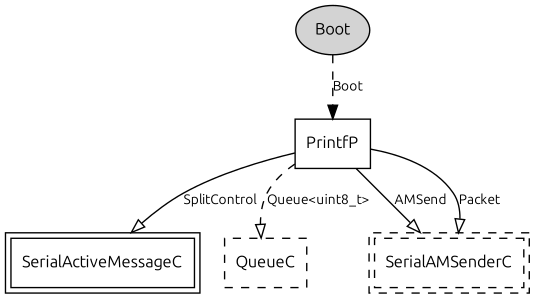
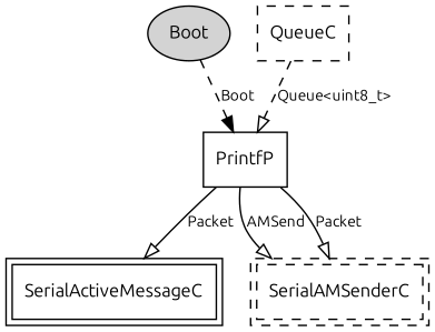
  digraph {
    fontname=Ubuntu
    node [fontname=Ubuntu fontsize=12 shape=box]
    edge [arrowhead=onormal fontname=Ubuntu fontsize=10 style=solid]
    n1 [label=Boot shape=ellipse style=filled]
    PrintfP
    SerialActiveMessageC [peripheries=2]
    n4 [label=QueueC style=dashed]
    n5 [label=SerialAMSenderC peripheries=2 style=dashed]
    n1 -> PrintfP [arrowhead=normal label=Boot style=dashed]
-   PrintfP -> SerialActiveMessageC [label=SplitControl]
-   PrintfP -> n4 [label="Queue<uint8_t>" style=dashed]
+   PrintfP -> SerialActiveMessageC [label=Packet]
+   n4 -> PrintfP [label="Queue<uint8_t>" style=dashed]
    PrintfP -> n5 [label=AMSend]
    PrintfP -> n5 [label=Packet]
  }
